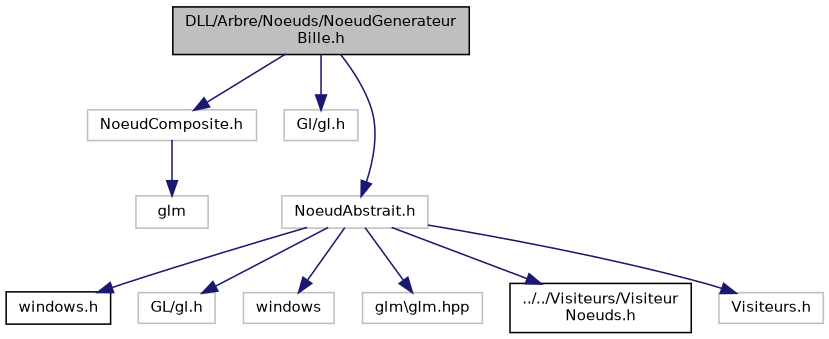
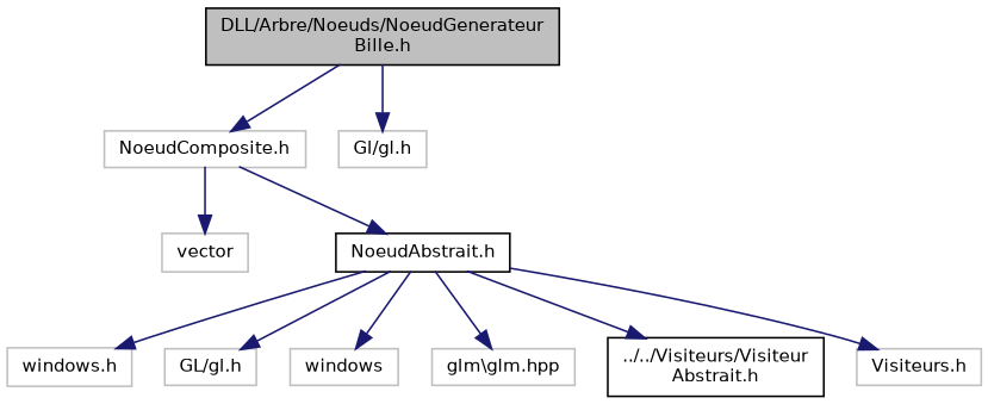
  digraph {
    node [color=grey75 fillcolor=white fontname=Helvetica fontsize=10 shape=record style=filled]
    edge [color=midnightblue fontname=Helvetica fontsize=10 labelfontname=Helvetica labelfontsize=10 style=solid]
    n1 [color=black fillcolor=grey75 fontcolor=black height=0.2 label="DLL/Arbre/Noeuds/NoeudGenerateur\lBille.h" width=0.4]
    n2 [height=0.2 label="NoeudComposite.h" width=0.4]
    n3 [height=0.2 label="Gl/gl.h" width=0.4]
-   n4 [height=0.2 label="NoeudAbstrait.h" width=0.4]
-   n5 [height=0.2 label=glm width=0.4]
-   n6 [color=black height=0.2 label="windows.h" width=0.4]
+   n4 [color=black height=0.2 label="NoeudAbstrait.h" width=0.4]
+   n5 [height=0.2 label=vector width=0.4]
+   n6 [height=0.2 label="windows.h" width=0.4]
    n7 [height=0.2 label="GL/gl.h" width=0.4]
    n8 [height=0.2 label=windows width=0.4]
    n9 [height=0.2 label="glm\\glm.hpp" width=0.4]
-   n10 [color=black height=0.2 label="../../Visiteurs/Visiteur\lNoeuds.h" width=0.4]
+   n10 [color=black height=0.2 label="../../Visiteurs/Visiteur\lAbstrait.h" width=0.4]
    n11 [height=0.2 label="Visiteurs.h" width=0.4]
    n1 -> n2
    n1 -> n3
-   n1 -> n4
+   n2 -> n4
    n2 -> n5
    n4 -> n6
    n4 -> n7
    n4 -> n8
    n4 -> n9
    n4 -> n10
    n4 -> n11
  }
